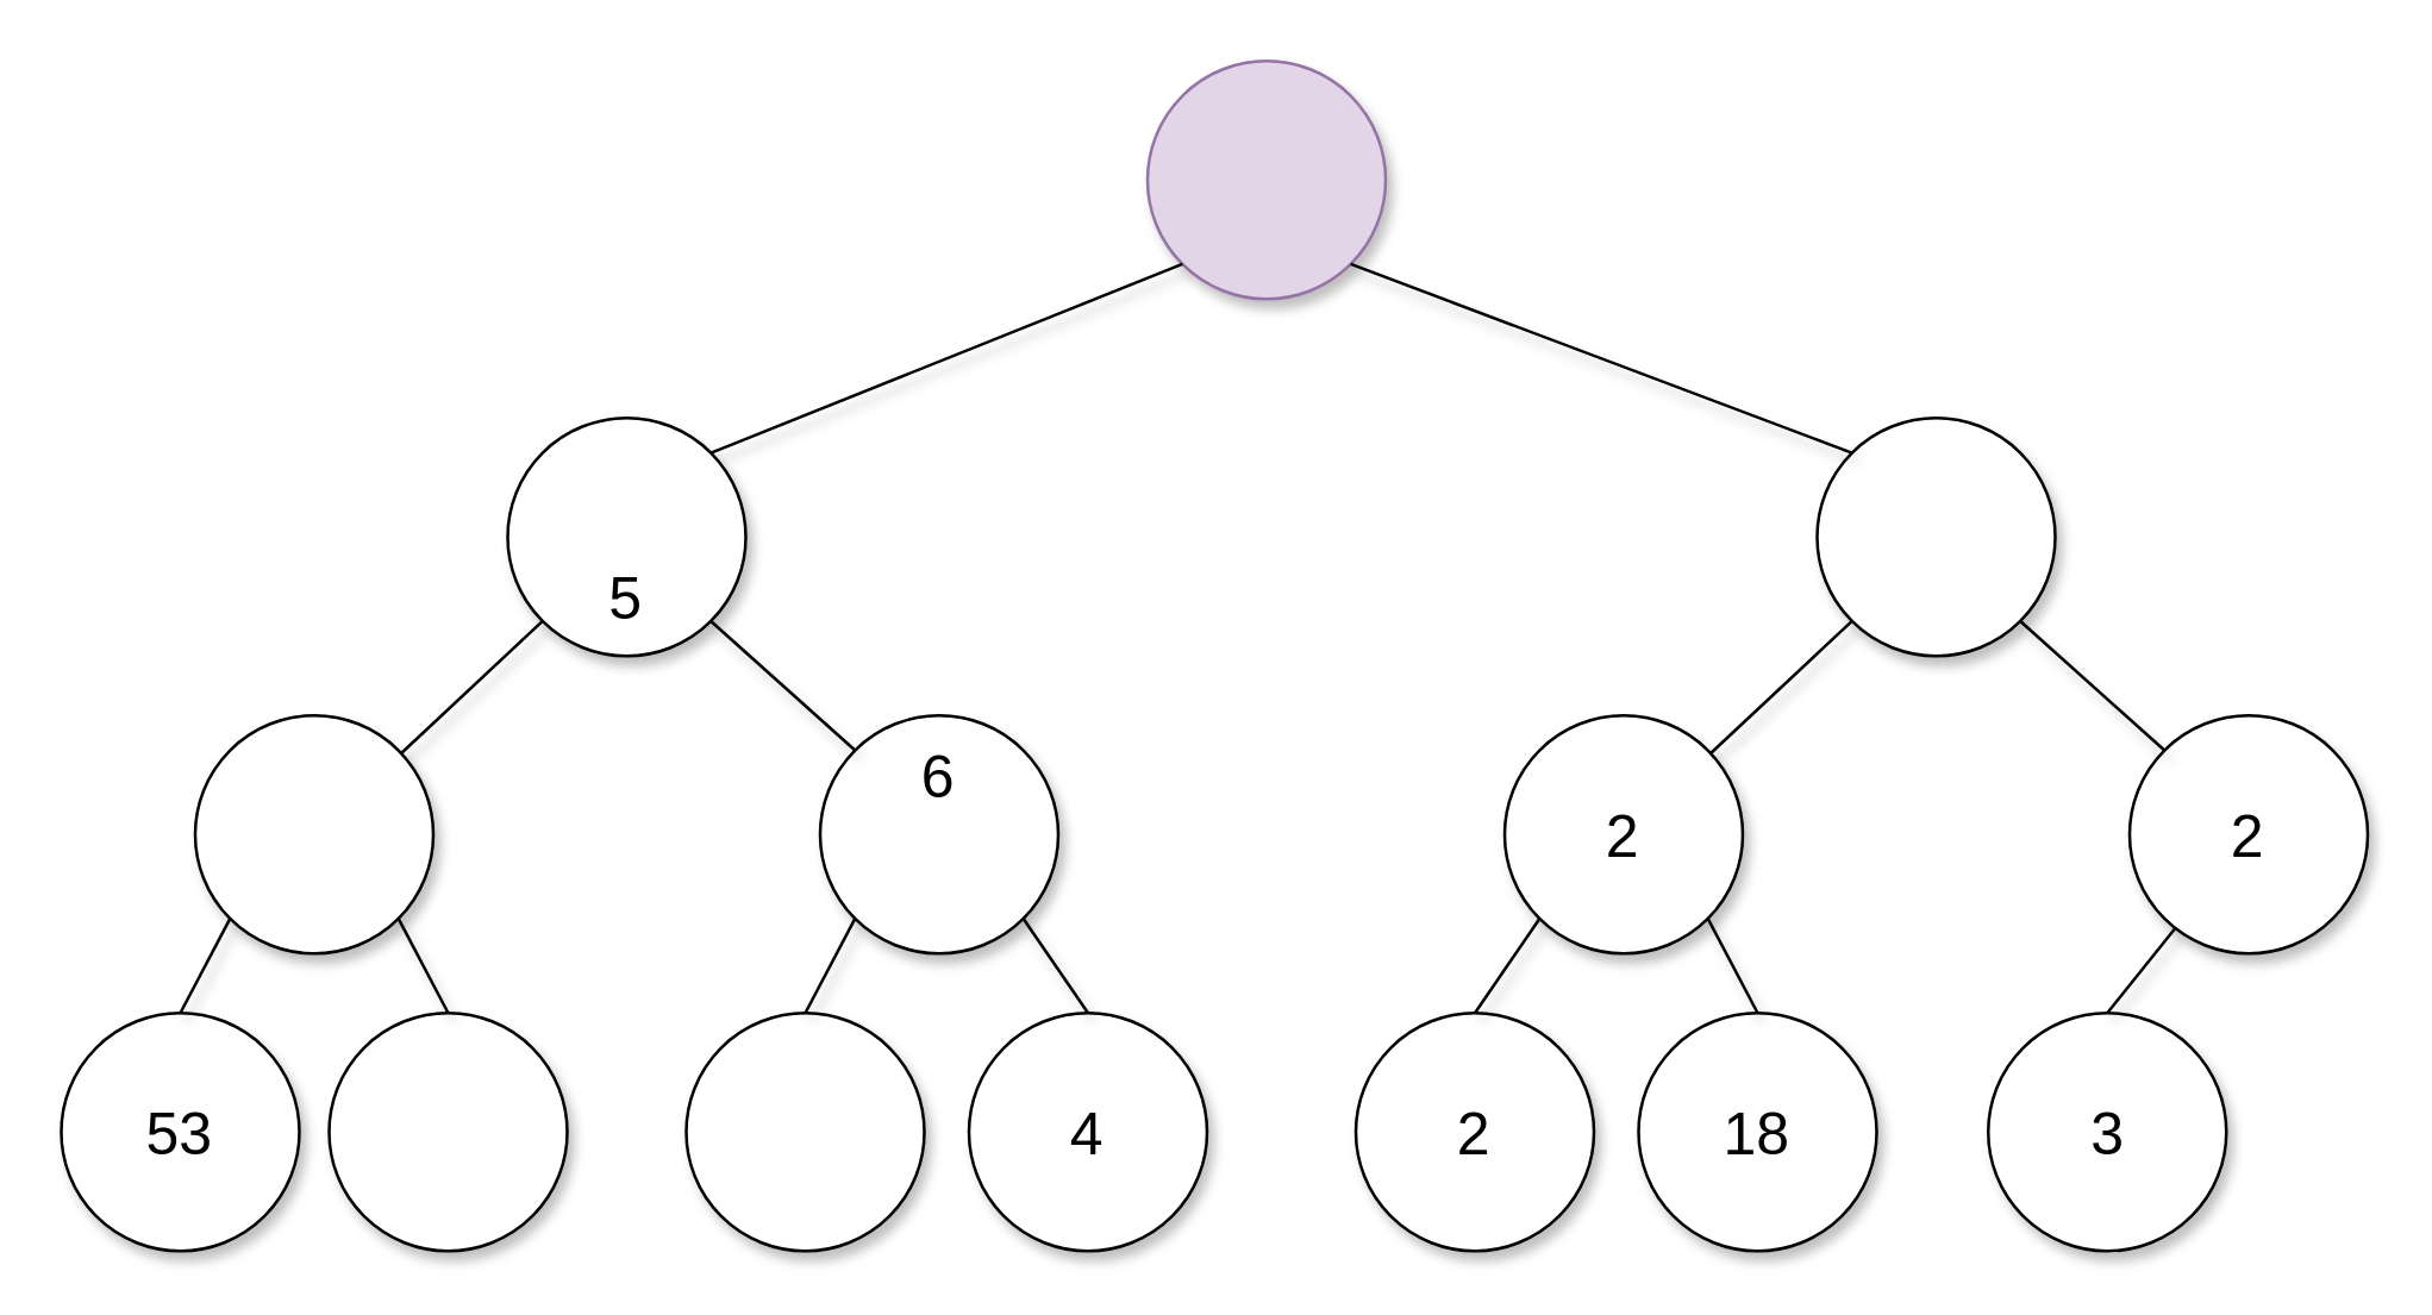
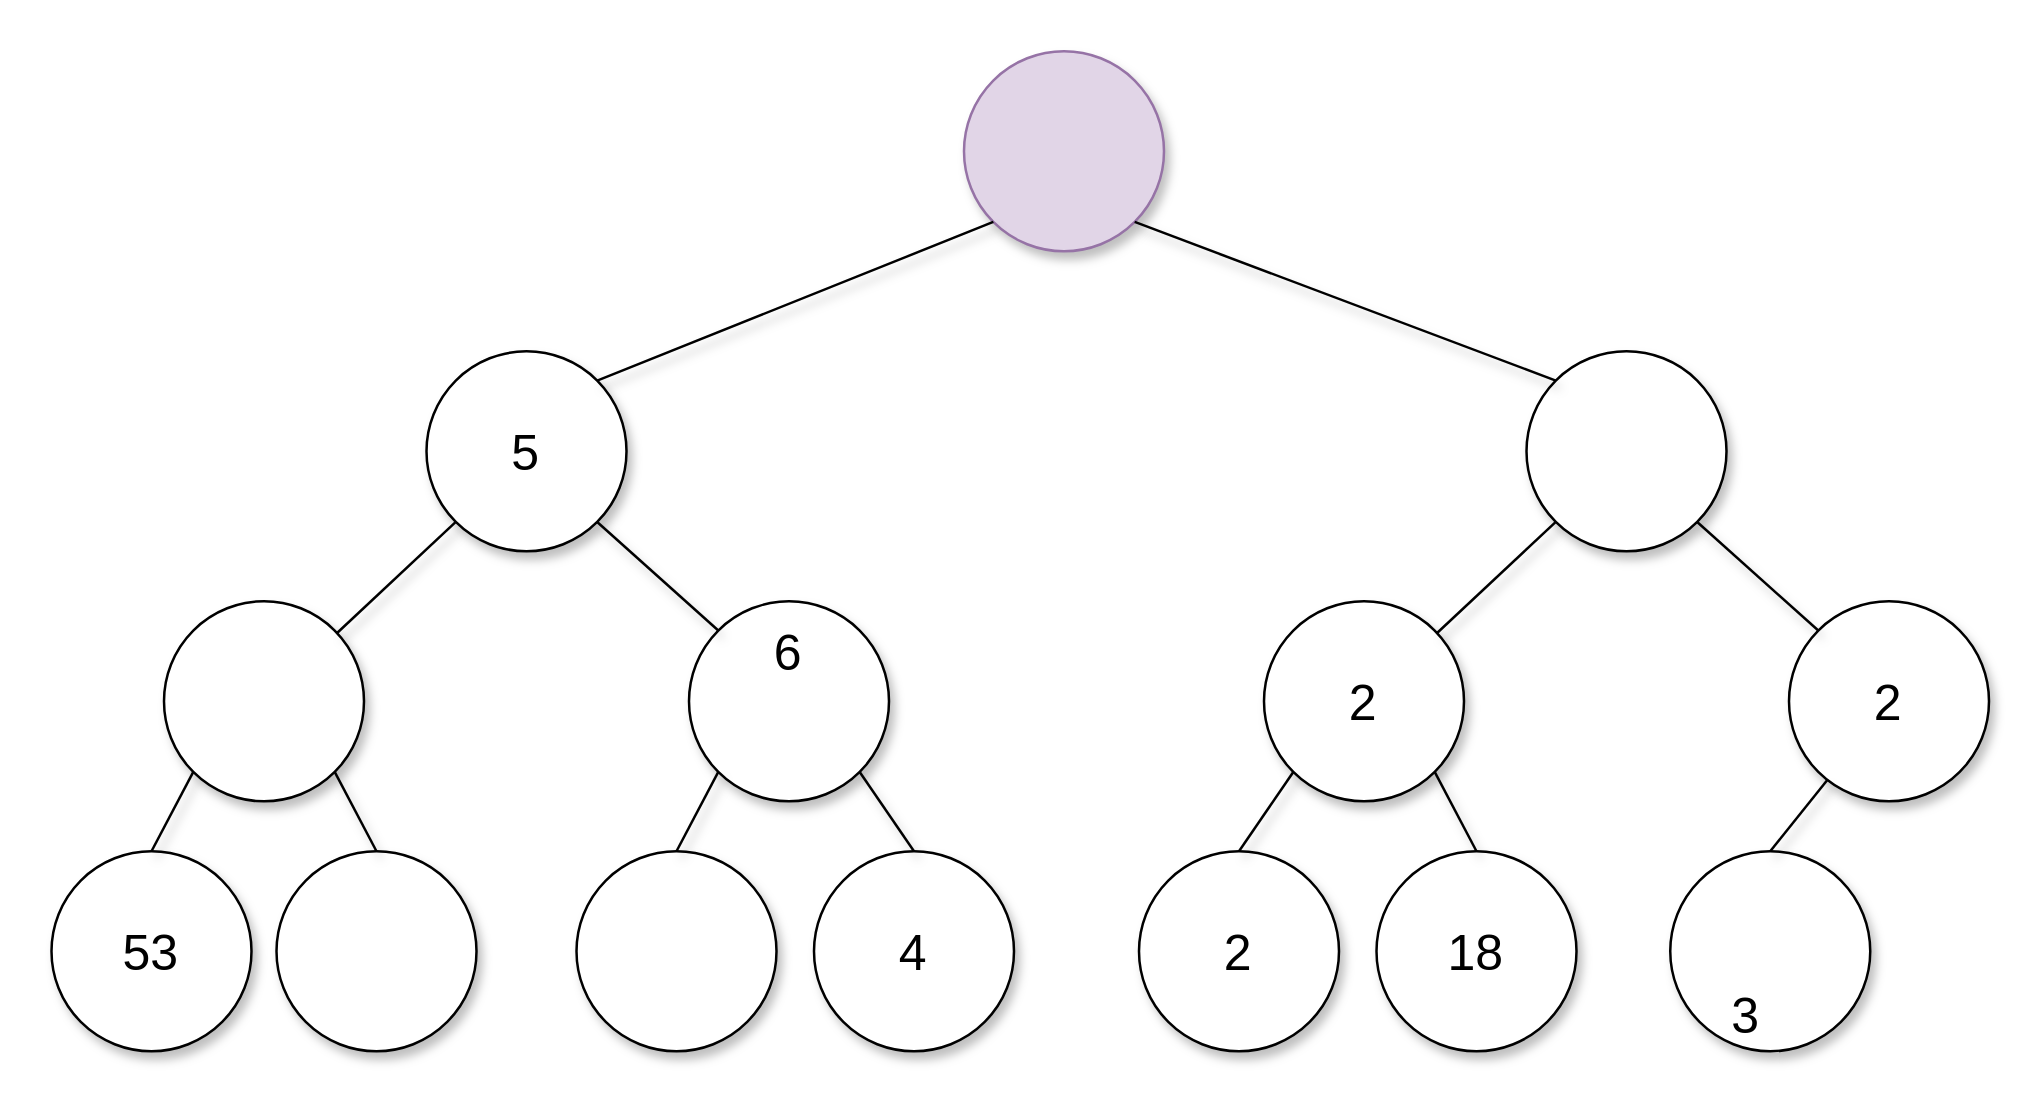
  <mxCell id="0" />
  <mxCell id="1" parent="0" />
  <mxCell id="2" value="" style="ellipse;whiteSpace=wrap;html=1;aspect=fixed;shadow=1;sketch=0;fillColor=#e1d5e7;strokeColor=#9673a6;" vertex="1" parent="1"><mxGeometry x="385" y="20" width="80" height="80" as="geometry" /></mxCell>
  <mxCell id="3" value="" style="ellipse;whiteSpace=wrap;html=1;aspect=fixed;shadow=1;sketch=0;" vertex="1" parent="1"><mxGeometry x="170" y="140" width="80" height="80" as="geometry" /></mxCell>
- <mxCell id="4" value="5" style="text;html=1;strokeColor=none;fillColor=none;align=center;verticalAlign=middle;whiteSpace=wrap;rounded=0;fontSize=20;shadow=1;sketch=0;" vertex="1" parent="1"><mxGeometry x="190" y="190" width="40" height="20" as="geometry" /></mxCell>
+ <mxCell id="4" value="5" style="text;html=1;strokeColor=none;fillColor=none;align=center;verticalAlign=middle;whiteSpace=wrap;rounded=0;fontSize=20;shadow=1;sketch=0;" vertex="1" parent="1"><mxGeometry x="190" y="170" width="40" height="20" as="geometry" /></mxCell>
  <mxCell id="5" value="" style="ellipse;whiteSpace=wrap;html=1;aspect=fixed;shadow=1;sketch=0;" vertex="1" parent="1"><mxGeometry x="610" y="140" width="80" height="80" as="geometry" /></mxCell>
  <mxCell id="6" value="" style="ellipse;whiteSpace=wrap;html=1;aspect=fixed;shadow=1;sketch=0;" vertex="1" parent="1"><mxGeometry x="275" y="240" width="80" height="80" as="geometry" /></mxCell>
  <mxCell id="7" value="6" style="text;html=1;strokeColor=none;fillColor=none;align=center;verticalAlign=middle;whiteSpace=wrap;rounded=0;fontSize=20;shadow=1;sketch=0;" vertex="1" parent="1"><mxGeometry x="295" y="250" width="40" height="20" as="geometry" /></mxCell>
  <mxCell id="8" value="" style="ellipse;whiteSpace=wrap;html=1;aspect=fixed;shadow=1;sketch=0;" vertex="1" parent="1"><mxGeometry y="240" width="80" height="80" as="geometry" x="65" /></mxCell>
  <mxCell id="9" value="" style="ellipse;whiteSpace=wrap;html=1;aspect=fixed;shadow=1;sketch=0;" vertex="1" parent="1"><mxGeometry x="230" y="340" width="80" height="80" as="geometry" /></mxCell>
  <mxCell id="10" value="" style="ellipse;whiteSpace=wrap;html=1;aspect=fixed;shadow=1;sketch=0;" vertex="1" parent="1"><mxGeometry x="110" y="340" width="80" height="80" as="geometry" /></mxCell>
  <mxCell id="11" value="" style="ellipse;whiteSpace=wrap;html=1;aspect=fixed;shadow=1;sketch=0;" vertex="1" parent="1"><mxGeometry x="20" y="340" width="80" height="80" as="geometry" /></mxCell>
  <mxCell id="12" value="53" style="text;html=1;strokeColor=none;fillColor=none;align=center;verticalAlign=middle;whiteSpace=wrap;rounded=0;fontSize=20;shadow=1;sketch=0;" vertex="1" parent="1"><mxGeometry x="40" y="370" width="40" height="20" as="geometry" /></mxCell>
  <mxCell id="13" value="" style="ellipse;whiteSpace=wrap;html=1;aspect=fixed;shadow=1;sketch=0;" vertex="1" parent="1"><mxGeometry x="715" y="240" width="80" height="80" as="geometry" /></mxCell>
  <mxCell id="14" value="2" style="text;html=1;strokeColor=none;fillColor=none;align=center;verticalAlign=middle;whiteSpace=wrap;rounded=0;fontSize=20;shadow=1;sketch=0;" vertex="1" parent="1"><mxGeometry x="735" y="270" width="40" height="20" as="geometry" /></mxCell>
  <mxCell id="15" value="" style="ellipse;whiteSpace=wrap;html=1;aspect=fixed;shadow=1;sketch=0;" vertex="1" parent="1"><mxGeometry x="505" y="240" width="80" height="80" as="geometry" /></mxCell>
  <mxCell id="16" value="2" style="text;html=1;strokeColor=none;fillColor=none;align=center;verticalAlign=middle;whiteSpace=wrap;rounded=0;fontSize=20;shadow=1;sketch=0;" vertex="1" parent="1"><mxGeometry x="525" y="270" width="40" height="20" as="geometry" /></mxCell>
  <mxCell id="17" value="" style="endArrow=none;html=1;fontSize=20;entryX=0;entryY=1;entryDx=0;entryDy=0;exitX=1;exitY=0;exitDx=0;exitDy=0;shadow=1;sketch=0;" edge="1" parent="1" source="3" target="2"><mxGeometry width="50" height="50" relative="1" as="geometry"><mxPoint x="360" y="170" as="sourcePoint" /><mxPoint x="410" y="120" as="targetPoint" /></mxGeometry></mxCell>
  <mxCell id="18" value="" style="endArrow=none;html=1;fontSize=20;entryX=1;entryY=1;entryDx=0;entryDy=0;exitX=0;exitY=0;exitDx=0;exitDy=0;shadow=1;sketch=0;" edge="1" parent="1" source="5" target="2"><mxGeometry width="50" height="50" relative="1" as="geometry"><mxPoint x="360" y="205" as="sourcePoint" /><mxPoint x="410" y="155" as="targetPoint" /></mxGeometry></mxCell>
  <mxCell id="19" value="" style="endArrow=none;html=1;fontSize=20;entryX=0;entryY=1;entryDx=0;entryDy=0;shadow=1;sketch=0;" edge="1" parent="1" source="8" target="3"><mxGeometry width="50" height="50" relative="1" as="geometry"><mxPoint x="160" y="290" as="sourcePoint" /><mxPoint x="210" y="240" as="targetPoint" /></mxGeometry></mxCell>
  <mxCell id="20" value="" style="endArrow=none;html=1;fontSize=20;entryX=1;entryY=1;entryDx=0;entryDy=0;exitX=0;exitY=0;exitDx=0;exitDy=0;shadow=1;sketch=0;" edge="1" parent="1" source="6" target="3"><mxGeometry width="50" height="50" relative="1" as="geometry"><mxPoint x="160" y="315" as="sourcePoint" /><mxPoint x="210" y="265" as="targetPoint" /></mxGeometry></mxCell>
  <mxCell id="21" value="" style="endArrow=none;html=1;fontSize=20;exitX=0.5;exitY=0;exitDx=0;exitDy=0;entryX=0;entryY=1;entryDx=0;entryDy=0;shadow=1;sketch=0;" edge="1" parent="1" source="11" target="8"><mxGeometry width="50" height="50" relative="1" as="geometry"><mxPoint x="160" y="330" as="sourcePoint" /><mxPoint x="210" y="280" as="targetPoint" /></mxGeometry></mxCell>
  <mxCell id="22" value="" style="endArrow=none;html=1;fontSize=20;entryX=1;entryY=1;entryDx=0;entryDy=0;exitX=0.5;exitY=0;exitDx=0;exitDy=0;shadow=1;sketch=0;" edge="1" parent="1" source="10" target="8"><mxGeometry width="50" height="50" relative="1" as="geometry"><mxPoint x="185" y="340" as="sourcePoint" /><mxPoint x="235" y="290" as="targetPoint" /></mxGeometry></mxCell>
  <mxCell id="23" value="" style="endArrow=none;html=1;fontSize=20;entryX=0;entryY=1;entryDx=0;entryDy=0;exitX=0.5;exitY=0;exitDx=0;exitDy=0;shadow=1;sketch=0;" edge="1" parent="1" source="9" target="6"><mxGeometry width="50" height="50" relative="1" as="geometry"><mxPoint x="200" y="350" as="sourcePoint" /><mxPoint x="250" y="300" as="targetPoint" /></mxGeometry></mxCell>
  <mxCell id="24" value="" style="endArrow=none;html=1;fontSize=20;entryX=0;entryY=1;entryDx=0;entryDy=0;shadow=1;sketch=0;" edge="1" parent="1" source="15" target="5"><mxGeometry width="50" height="50" relative="1" as="geometry"><mxPoint x="490" y="230" as="sourcePoint" /><mxPoint x="540" y="180" as="targetPoint" /></mxGeometry></mxCell>
  <mxCell id="25" value="" style="endArrow=none;html=1;fontSize=20;entryX=1;entryY=1;entryDx=0;entryDy=0;exitX=0;exitY=0;exitDx=0;exitDy=0;shadow=1;sketch=0;" edge="1" parent="1" source="13" target="5"><mxGeometry width="50" height="50" relative="1" as="geometry"><mxPoint x="640" y="330" as="sourcePoint" /><mxPoint x="690" y="280" as="targetPoint" /></mxGeometry></mxCell>
  <mxCell id="26" value="" style="ellipse;whiteSpace=wrap;html=1;aspect=fixed;shadow=1;sketch=0;" vertex="1" parent="1"><mxGeometry x="325" y="340" width="80" height="80" as="geometry" /></mxCell>
  <mxCell id="27" value="4" style="text;html=1;align=center;verticalAlign=middle;whiteSpace=wrap;rounded=0;fontSize=20;shadow=1;sketch=0;" vertex="1" parent="1"><mxGeometry x="345" y="370" width="40" height="20" as="geometry" /></mxCell>
  <mxCell id="28" value="" style="endArrow=none;html=1;fontSize=20;exitX=0.5;exitY=0;exitDx=0;exitDy=0;entryX=1;entryY=1;entryDx=0;entryDy=0;shadow=1;sketch=0;" edge="1" parent="1" source="26" target="6"><mxGeometry width="50" height="50" relative="1" as="geometry"><mxPoint x="510" y="430" as="sourcePoint" /><mxPoint x="560" y="380" as="targetPoint" /></mxGeometry></mxCell>
  <mxCell id="29" value="" style="ellipse;whiteSpace=wrap;html=1;aspect=fixed;shadow=1;sketch=0;" vertex="1" parent="1"><mxGeometry x="455" y="340" width="80" height="80" as="geometry" /></mxCell>
  <mxCell id="30" value="2" style="text;html=1;strokeColor=none;fillColor=none;align=center;verticalAlign=middle;whiteSpace=wrap;rounded=0;fontSize=20;shadow=1;sketch=0;" vertex="1" parent="1"><mxGeometry x="475" y="370" width="40" height="20" as="geometry" /></mxCell>
  <mxCell id="31" value="" style="ellipse;whiteSpace=wrap;html=1;aspect=fixed;shadow=1;sketch=0;" vertex="1" parent="1"><mxGeometry x="550" y="340" width="80" height="80" as="geometry" /></mxCell>
  <mxCell id="32" value="18" style="text;html=1;align=center;verticalAlign=middle;whiteSpace=wrap;rounded=0;fontSize=20;shadow=1;sketch=0;" vertex="1" parent="1"><mxGeometry x="570" y="370" width="40" height="20" as="geometry" /></mxCell>
  <mxCell id="33" value="" style="ellipse;whiteSpace=wrap;html=1;aspect=fixed;shadow=1;sketch=0;" vertex="1" parent="1"><mxGeometry x="667.5" y="340" width="80" height="80" as="geometry" /></mxCell>
- <mxCell id="34" value="3" style="text;html=1;strokeColor=none;fillColor=none;align=center;verticalAlign=middle;whiteSpace=wrap;rounded=0;fontSize=20;shadow=1;sketch=0;" vertex="1" parent="1"><mxGeometry x="687.5" y="370" width="40" height="20" as="geometry" /></mxCell>
+ <mxCell id="34" value="3" style="text;html=1;strokeColor=none;fillColor=none;align=center;verticalAlign=middle;whiteSpace=wrap;rounded=0;fontSize=20;shadow=1;sketch=0;" vertex="1" parent="1"><mxGeometry x="677.5" y="395" width="40" height="20" as="geometry" /></mxCell>
  <mxCell id="35" value="" style="endArrow=none;html=1;fontSize=20;exitX=0.5;exitY=0;exitDx=0;exitDy=0;entryX=0;entryY=1;entryDx=0;entryDy=0;shadow=1;sketch=0;" edge="1" parent="1" source="29" target="15"><mxGeometry width="50" height="50" relative="1" as="geometry"><mxPoint x="455" y="310" as="sourcePoint" /><mxPoint x="505" y="260" as="targetPoint" /></mxGeometry></mxCell>
  <mxCell id="36" value="" style="endArrow=none;html=1;fontSize=20;exitX=0.5;exitY=0;exitDx=0;exitDy=0;entryX=1;entryY=1;entryDx=0;entryDy=0;shadow=1;sketch=0;" edge="1" parent="1" source="31" target="15"><mxGeometry width="50" height="50" relative="1" as="geometry"><mxPoint x="455" y="310" as="sourcePoint" /><mxPoint x="505" y="260" as="targetPoint" /></mxGeometry></mxCell>
  <mxCell id="37" value="" style="endArrow=none;html=1;fontSize=20;exitX=0.5;exitY=0;exitDx=0;exitDy=0;shadow=1;sketch=0;" edge="1" parent="1" source="33" target="13"><mxGeometry width="50" height="50" relative="1" as="geometry"><mxPoint x="455" y="310" as="sourcePoint" /><mxPoint x="505" y="260" as="targetPoint" /></mxGeometry></mxCell>
